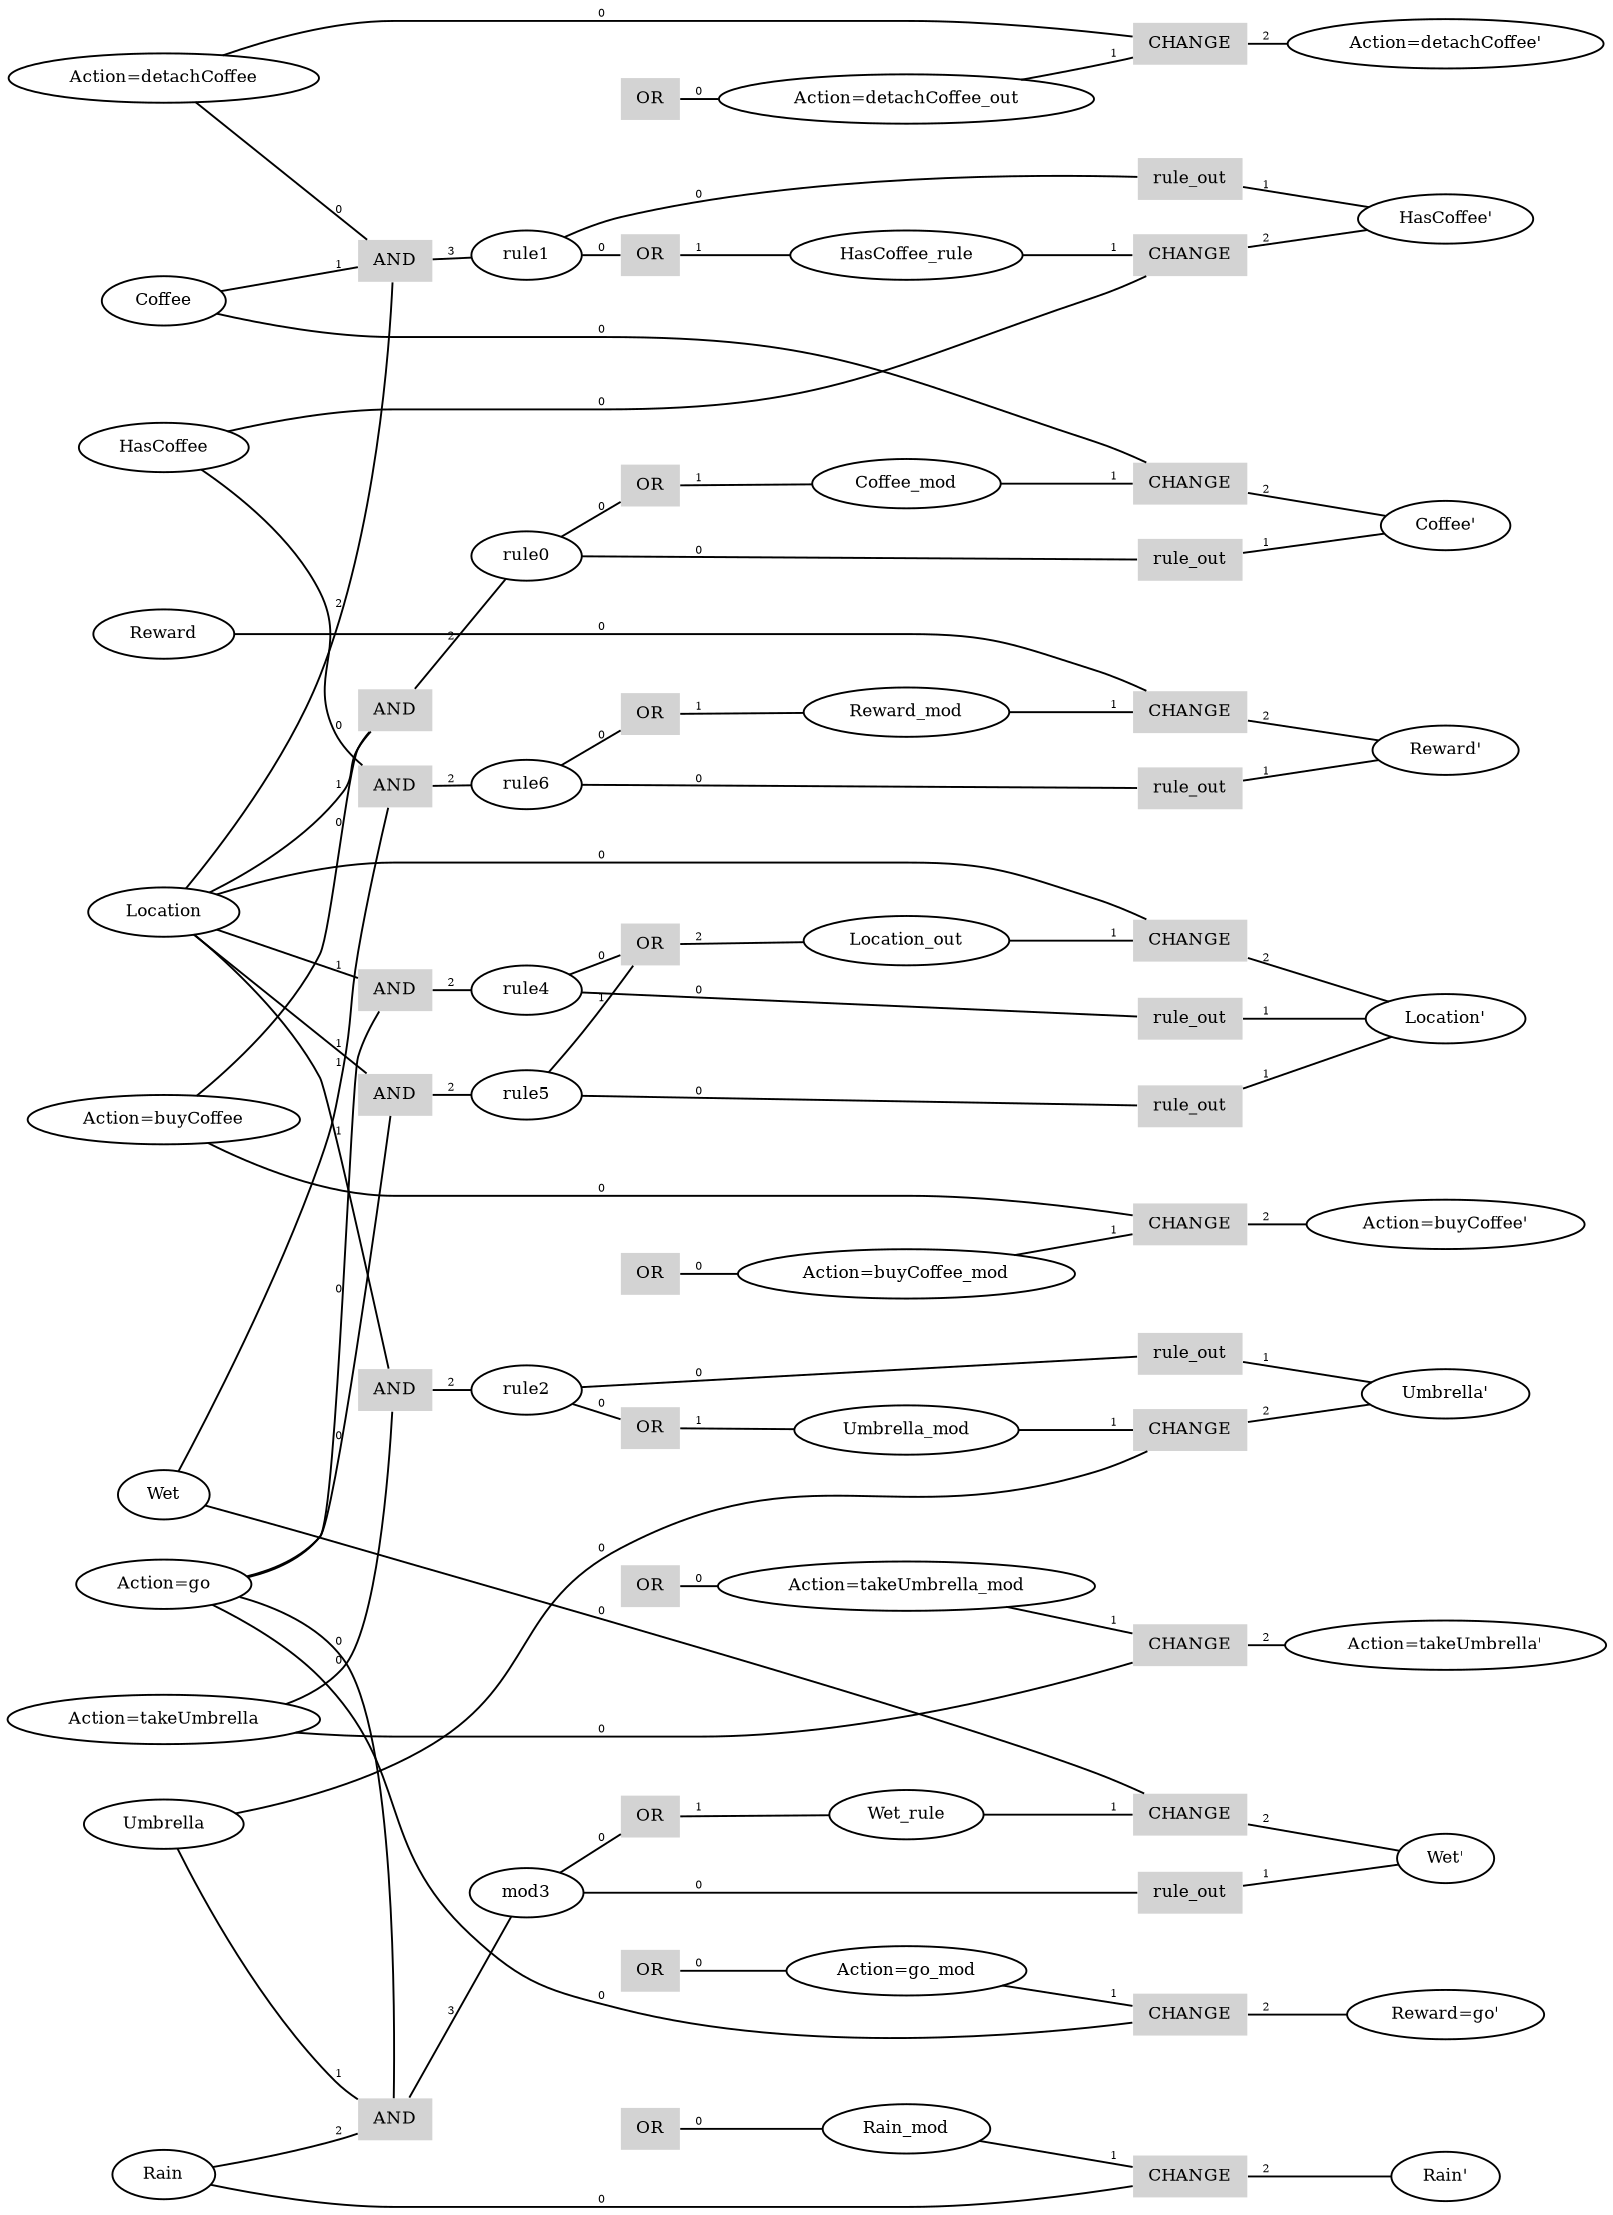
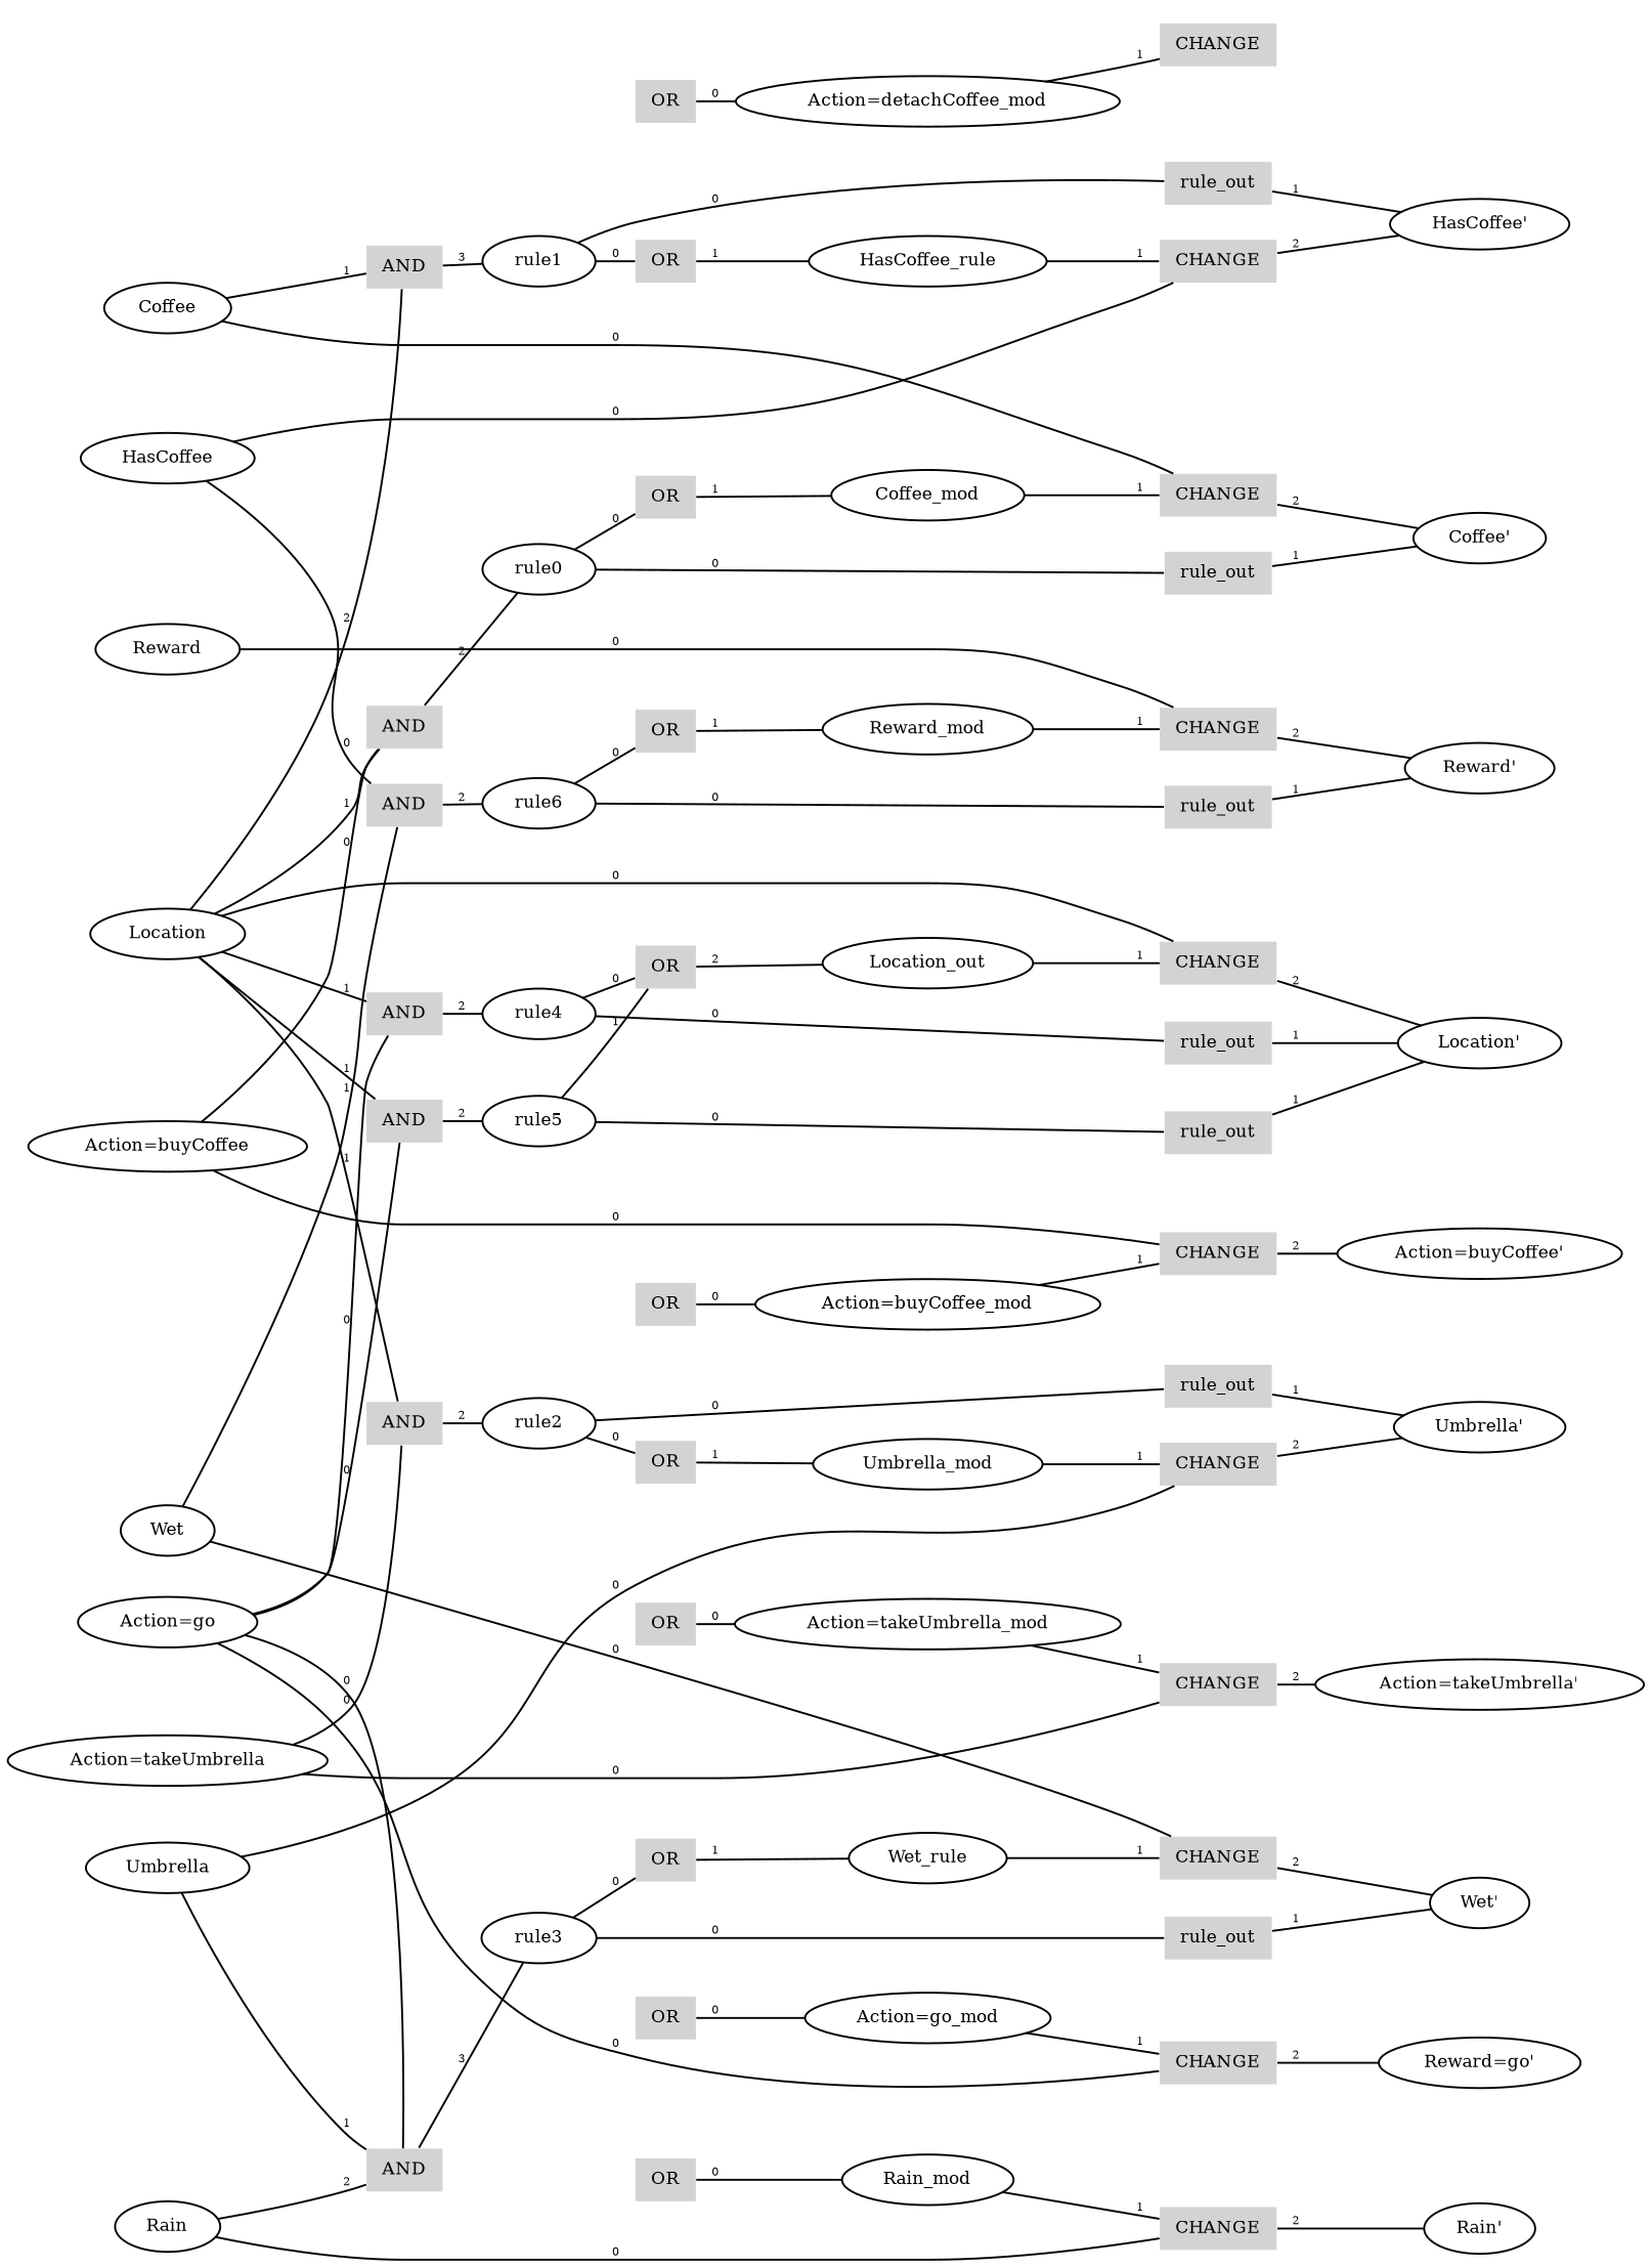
  graph {
    rankdir=LR
    ranksep=0.05
    node [fontsize=9 shape=ellipse]
    edge [arrowsize=.5 arrowtail=dot fontsize=6]
    n1 [height=.3 label=Location width=.3]
    n2 [height=.3 label=Coffee width=.3]
    n3 [height=.3 label=Umbrella width=.3]
    n4 [height=.3 label=Rain width=.3]
    n5 [height=.3 label=HasCoffee width=.3]
    n6 [height=.3 label=Wet width=.3]
    n7 [height=.3 label=Reward width=.3]
    n8 [height=.3 label="Action=buyCoffee" width=.3]
-   n9 [height=.3 label="Action=detachCoffee" width=.3]
    n10 [height=.3 label="Action=takeUmbrella" width=.3]
    n11 [height=.3 label="Action=go" width=.3]
    n12 [height=.3 label=AND penwidth=0 shape=box style=filled width=.3]
    n13 [height=.3 label=AND penwidth=0 shape=box style=filled width=.3]
    n14 [height=.3 label=AND penwidth=0 shape=box style=filled width=.3]
    n15 [height=.3 label=AND penwidth=0 shape=box style=filled width=.3]
    n16 [height=.3 label=AND penwidth=0 shape=box style=filled width=.3]
    n17 [height=.3 label=AND penwidth=0 shape=box style=filled width=.3]
    n18 [height=.3 label=AND penwidth=0 shape=box style=filled width=.3]
    n19 [height=.3 label=rule0 width=.3]
    n20 [height=.3 label=rule1 width=.3]
    n21 [height=.3 label=rule2 width=.3]
-   n22 [height=.3 label=mod3 width=.3]
+   n22 [height=.3 label=rule3 width=.3]
    n23 [height=.3 label=rule4 width=.3]
    n24 [height=.3 label=rule5 width=.3]
    n25 [height=.3 label=rule6 width=.3]
    n26 [height=.3 label=Location_out width=.3]
    n27 [height=.3 label=Coffee_mod width=.3]
    n28 [height=.3 label=Umbrella_mod width=.3]
    n29 [height=.3 label=Rain_mod width=.3]
    n30 [height=.3 label=HasCoffee_rule width=.3]
    n31 [height=.3 label=Wet_rule width=.3]
    n32 [height=.3 label=Reward_mod width=.3]
    n33 [height=.3 label="Action=buyCoffee_mod" width=.3]
-   n34 [height=.3 label="Action=detachCoffee_out" width=.3]
+   n34 [height=.3 label="Action=detachCoffee_mod" width=.3]
    n35 [height=.3 label="Action=takeUmbrella_mod" width=.3]
    n36 [height=.3 label="Action=go_mod" width=.3]
    n37 [height=.3 label=CHANGE penwidth=0 shape=box style=filled width=.3]
    n38 [height=.3 label=CHANGE penwidth=0 shape=box style=filled width=.3]
    n39 [height=.3 label=CHANGE penwidth=0 shape=box style=filled width=.3]
    n40 [height=.3 label=CHANGE penwidth=0 shape=box style=filled width=.3]
    n41 [height=.3 label=CHANGE penwidth=0 shape=box style=filled width=.3]
    n42 [height=.3 label=CHANGE penwidth=0 shape=box style=filled width=.3]
    n43 [height=.3 label=CHANGE penwidth=0 shape=box style=filled width=.3]
    n44 [height=.3 label=CHANGE penwidth=0 shape=box style=filled width=.3]
    n45 [height=.3 label=CHANGE penwidth=0 shape=box style=filled width=.3]
    n46 [height=.3 label=CHANGE penwidth=0 shape=box style=filled width=.3]
    n47 [height=.3 label=CHANGE penwidth=0 shape=box style=filled width=.3]
    n48 [height=.3 label=rule_out penwidth=0 shape=box style=filled width=.3]
    n49 [height=.3 label=rule_out penwidth=0 shape=box style=filled width=.3]
    n50 [height=.3 label=rule_out penwidth=0 shape=box style=filled width=.3]
    n51 [height=.3 label=rule_out penwidth=0 shape=box style=filled width=.3]
    n52 [height=.3 label=rule_out penwidth=0 shape=box style=filled width=.3]
    n53 [height=.3 label=rule_out penwidth=0 shape=box style=filled width=.3]
    n54 [height=.3 label=rule_out penwidth=0 shape=box style=filled width=.3]
    n55 [height=.3 label="Location'" width=.3]
    n56 [height=.3 label="Coffee'" width=.3]
    n57 [height=.3 label="Umbrella'" width=.3]
    n58 [height=.3 label="Rain'" width=.3]
    n59 [height=.3 label="HasCoffee'" width=.3]
    n60 [height=.3 label="Wet'" width=.3]
    n61 [height=.3 label="Reward'" width=.3]
    n62 [height=.3 label="Action=buyCoffee'" width=.3]
-   n63 [height=.3 label="Action=detachCoffee'" width=.3]
    n64 [height=.3 label="Action=takeUmbrella'" width=.3]
    n65 [height=.3 label="Reward=go'" width=.3]
    n66 [height=.3 label=OR penwidth=0 shape=box style=filled width=.3]
    n67 [height=.3 label=OR penwidth=0 shape=box style=filled width=.3]
    n68 [height=.3 label=OR penwidth=0 shape=box style=filled width=.3]
    n69 [height=.3 label=OR penwidth=0 shape=box style=filled width=.3]
    n70 [height=.3 label=OR penwidth=0 shape=box style=filled width=.3]
    n71 [height=.3 label=OR penwidth=0 shape=box style=filled width=.3]
    n72 [height=.3 label=OR penwidth=0 shape=box style=filled width=.3]
    n73 [height=.3 label=OR penwidth=0 shape=box style=filled width=.3]
    n74 [height=.3 label=OR penwidth=0 shape=box style=filled width=.3]
    n75 [height=.3 label=OR penwidth=0 shape=box style=filled width=.3]
    n76 [height=.3 label=OR penwidth=0 shape=box style=filled width=.3]
    subgraph sub_1 {
      rank=same
      n1
      n2
      n3
      n4
      n5
      n6
      n7
      n8
-     n9
      n10
      n11
    }
    subgraph sub_2 {
      rank=same
      n12
      n13
      n14
      n15
      n16
      n17
      n18
    }
    subgraph sub_3 {
      rank=same
      n19
      n20
      n21
      n22
      n23
      n24
      n25
    }
    subgraph sub_4 {
      rank=same
      n26
      n27
      n28
      n29
      n30
      n31
      n32
      n33
      n34
      n35
      n36
    }
    subgraph sub_5 {
      rank=same
      n37
      n38
      n39
      n40
      n41
      n42
      n43
      n44
      n45
      n46
      n47
      n48
      n49
      n50
      n51
      n52
      n53
      n54
    }
    subgraph sub_6 {
      rank=same
      n55
      n56
      n57
      n58
      n59
      n60
      n61
      n62
-     n63
      n64
      n65
    }
    n1 -- n12 [label=1]
    n1 -- n13 [label=2]
    n1 -- n14 [label=1]
    n1 -- n16 [label=1]
    n1 -- n17 [label=1]
    n1 -- n37 [label=0]
    n2 -- n13 [label=1]
    n2 -- n38 [label=0]
    n3 -- n15 [label=1]
    n3 -- n39 [label=0]
    n4 -- n15 [label=2]
    n4 -- n40 [label=0]
    n5 -- n18 [label=0]
    n5 -- n41 [label=0]
    n6 -- n18 [label=1]
    n6 -- n42 [label=0]
    n7 -- n43 [label=0]
    n8 -- n12 [label=0]
    n8 -- n44 [label=0]
-   n9 -- n13 [label=0]
-   n9 -- n45 [label=0]
    n10 -- n14 [label=0]
    n10 -- n46 [label=0]
    n11 -- n15 [label=0]
    n11 -- n16 [label=0]
    n11 -- n17 [label=0]
    n11 -- n47 [label=0]
    n12 -- n19 [label=2]
    n13 -- n20 [label=3]
    n14 -- n21 [label=2]
    n15 -- n22 [label=3]
    n16 -- n23 [label=2]
    n17 -- n24 [label=2]
    n18 -- n25 [label=2]
    n19 -- n48 [label=0]
    n19 -- n66 [label=0]
    n20 -- n49 [label=0]
    n20 -- n67 [label=0]
    n21 -- n50 [label=0]
    n21 -- n68 [label=0]
    n22 -- n51 [label=0]
    n22 -- n69 [label=0]
    n23 -- n52 [label=0]
    n23 -- n70 [label=0]
    n24 -- n53 [label=0]
    n24 -- n70 [label=1]
    n25 -- n54 [label=0]
    n25 -- n71 [label=0]
    n26 -- n37 [label=1]
    n27 -- n38 [label=1]
    n28 -- n39 [label=1]
    n29 -- n40 [label=1]
    n30 -- n41 [label=1]
    n31 -- n42 [label=1]
    n32 -- n43 [label=1]
    n33 -- n44 [label=1]
    n34 -- n45 [label=1]
    n35 -- n46 [label=1]
    n36 -- n47 [label=1]
    n37 -- n55 [label=2]
    n38 -- n56 [label=2]
    n39 -- n57 [label=2]
    n40 -- n58 [label=2]
    n41 -- n59 [label=2]
    n42 -- n60 [label=2]
    n43 -- n61 [label=2]
    n44 -- n62 [label=2]
-   n45 -- n63 [label=2]
    n46 -- n64 [label=2]
    n47 -- n65 [label=2]
    n48 -- n56 [label=1]
    n49 -- n59 [label=1]
    n50 -- n57 [label=1]
    n51 -- n60 [label=1]
    n52 -- n55 [label=1]
    n53 -- n55 [label=1]
    n54 -- n61 [label=1]
    n66 -- n27 [label=1]
    n67 -- n30 [label=1]
    n68 -- n28 [label=1]
    n69 -- n31 [label=1]
    n70 -- n26 [label=2]
    n71 -- n32 [label=1]
    n72 -- n29 [label=0]
    n73 -- n33 [label=0]
    n74 -- n34 [label=0]
    n75 -- n35 [label=0]
    n76 -- n36 [label=0]
  }
